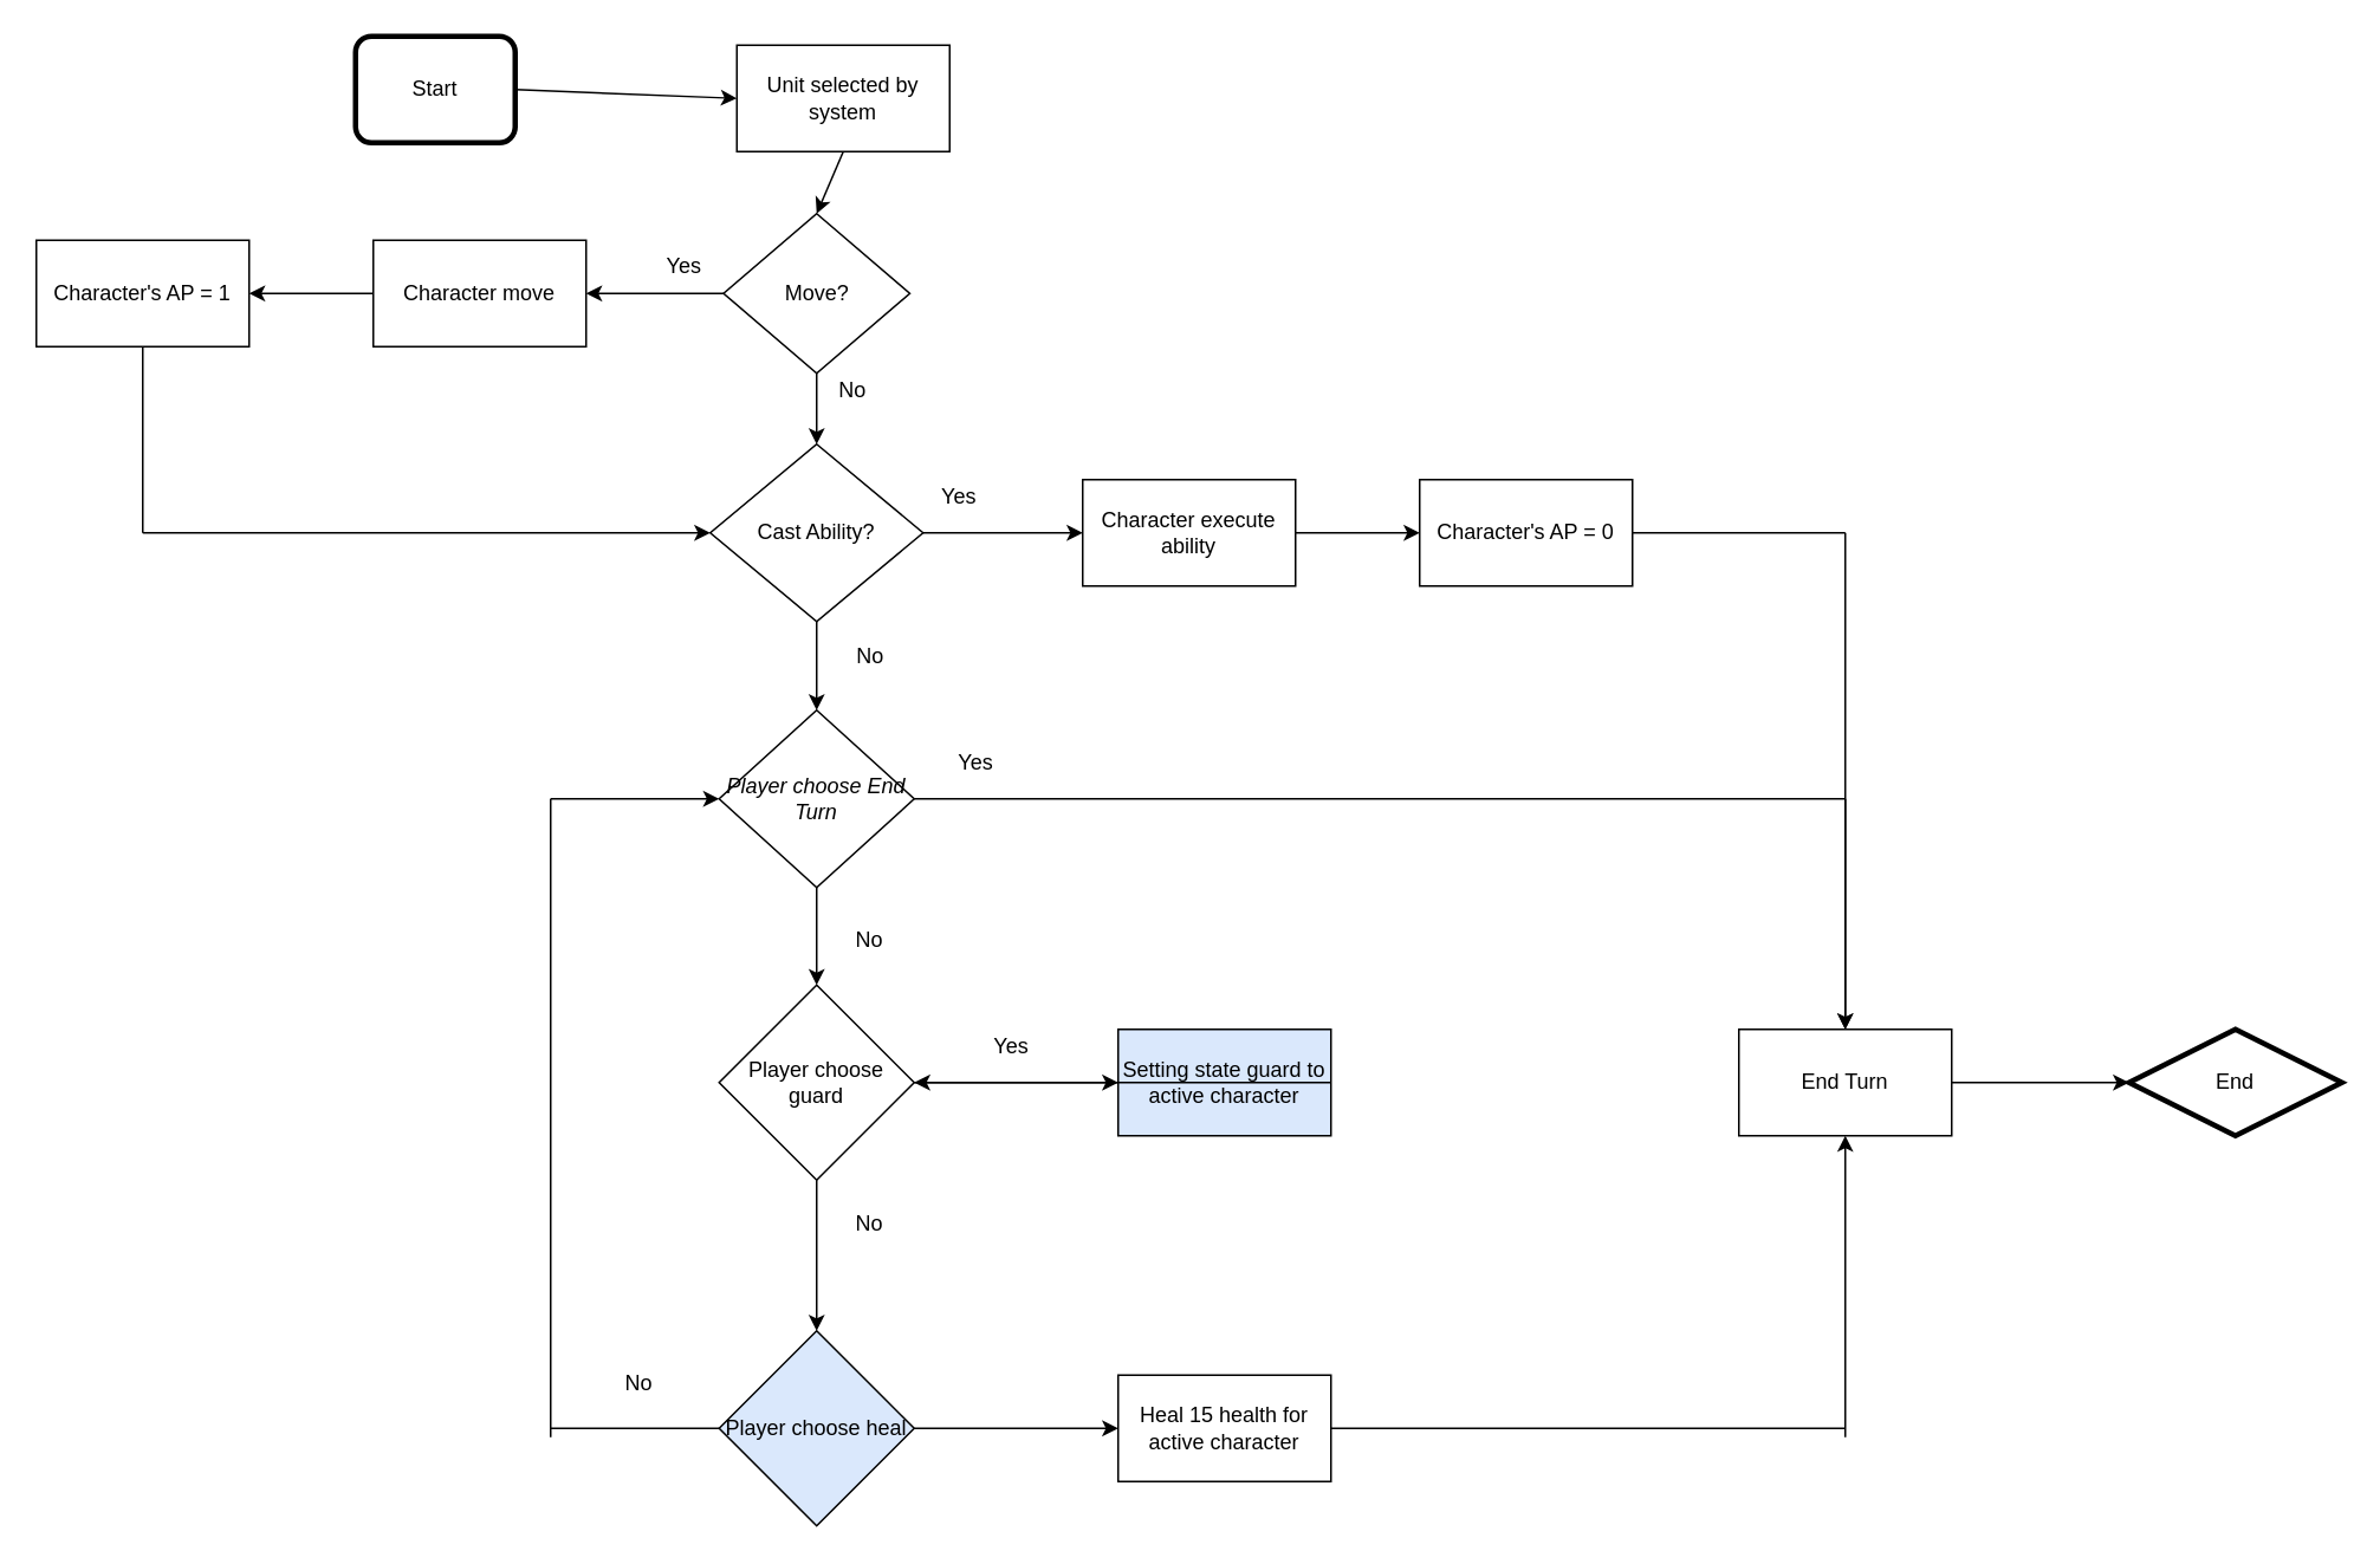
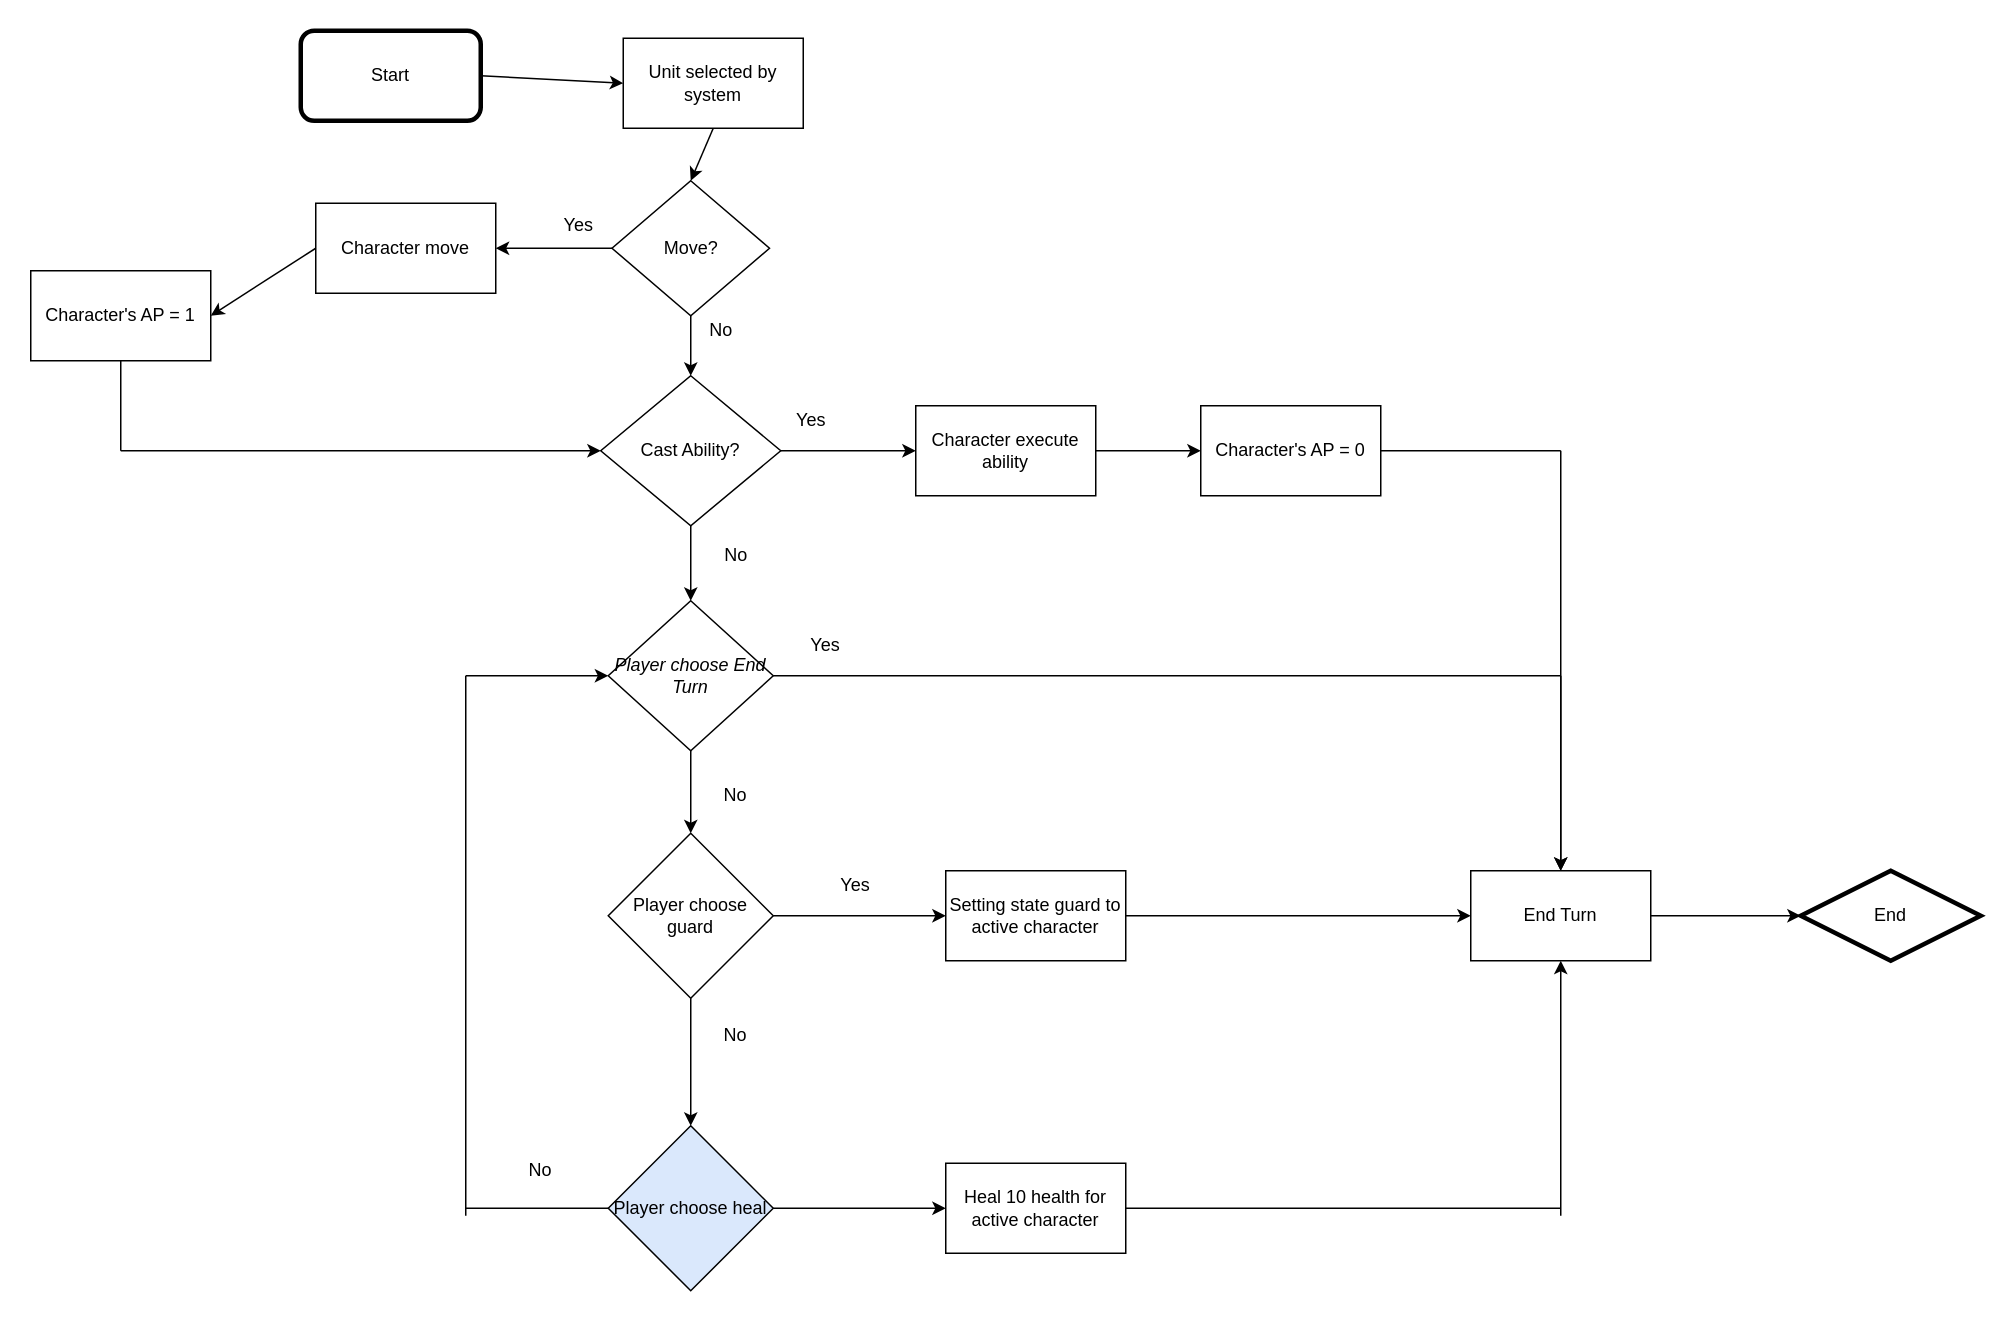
  <mxCell id="0" />
  <mxCell id="1" parent="0" />
- <mxCell id="2" value="&lt;span style=&quot;font-weight: normal&quot;&gt;Start&lt;/span&gt;" style="rounded=1;whiteSpace=wrap;html=1;fontStyle=1;strokeWidth=3;" vertex="1" parent="1"><mxGeometry x="200" y="20" width="90" height="60" as="geometry" /></mxCell>
+ <mxCell id="2" value="&lt;span style=&quot;font-weight: normal&quot;&gt;Start&lt;/span&gt;" style="rounded=1;whiteSpace=wrap;html=1;fontStyle=1;strokeWidth=3;" vertex="1" parent="1"><mxGeometry x="200" y="20" width="120" height="60" as="geometry" /></mxCell>
  <mxCell id="3" value="Unit selected by system" style="rounded=0;whiteSpace=wrap;html=1;strokeWidth=1;" vertex="1" parent="1"><mxGeometry x="415" y="25" width="120" height="60" as="geometry" /></mxCell>
  <mxCell id="4" value="&lt;i&gt;Player choose End Turn&lt;/i&gt;" style="rhombus;whiteSpace=wrap;html=1;strokeWidth=1;" vertex="1" parent="1"><mxGeometry x="405" y="400" width="110" height="100" as="geometry" /></mxCell>
  <mxCell id="5" value="Player choose guard" style="rhombus;whiteSpace=wrap;html=1;strokeWidth=1;" vertex="1" parent="1"><mxGeometry x="405" y="555" width="110" height="110" as="geometry" /></mxCell>
  <mxCell id="6" value="End" style="rhombus;whiteSpace=wrap;html=1;strokeWidth=3;" vertex="1" parent="1"><mxGeometry x="1200" y="580" width="120" height="60" as="geometry" /></mxCell>
  <mxCell id="7" value="" style="endArrow=classic;html=1;exitX=1;exitY=0.5;exitDx=0;exitDy=0;entryX=0;entryY=0.5;entryDx=0;entryDy=0;" edge="1" parent="1" source="2" target="3"><mxGeometry width="50" height="50" relative="1" as="geometry"><mxPoint x="300" y="300" as="sourcePoint" /><mxPoint x="350" y="250" as="targetPoint" /></mxGeometry></mxCell>
  <mxCell id="8" value="" style="endArrow=classic;html=1;exitX=0.5;exitY=1;exitDx=0;exitDy=0;entryX=0.5;entryY=0;entryDx=0;entryDy=0;" edge="1" parent="1" source="4" target="5"><mxGeometry width="50" height="50" relative="1" as="geometry"><mxPoint x="310" y="550" as="sourcePoint" /><mxPoint x="360" y="500" as="targetPoint" /></mxGeometry></mxCell>
  <mxCell id="9" value="" style="endArrow=classic;html=1;exitX=0.5;exitY=1;exitDx=0;exitDy=0;" edge="1" parent="1" source="5"><mxGeometry width="50" height="50" relative="1" as="geometry"><mxPoint x="360" y="720" as="sourcePoint" /><mxPoint x="460" y="750" as="targetPoint" /></mxGeometry></mxCell>
  <mxCell id="10" value="Yes" style="text;html=1;strokeColor=none;fillColor=none;align=center;verticalAlign=middle;whiteSpace=wrap;rounded=0;" vertex="1" parent="1"><mxGeometry x="550" y="580" width="40" height="20" as="geometry" /></mxCell>
  <mxCell id="11" value="No&lt;span style=&quot;color: rgba(0 , 0 , 0 , 0) ; font-family: monospace ; font-size: 0px&quot;&gt;%3CmxGraphModel%3E%3Croot%3E%3CmxCell%20id%3D%220%22%2F%3E%3CmxCell%20id%3D%221%22%20parent%3D%220%22%2F%3E%3CmxCell%20id%3D%222%22%20value%3D%22Yes%22%20style%3D%22text%3Bhtml%3D1%3BstrokeColor%3Dnone%3BfillColor%3Dnone%3Balign%3Dcenter%3BverticalAlign%3Dmiddle%3BwhiteSpace%3Dwrap%3Brounded%3D0%3B%22%20vertex%3D%221%22%20parent%3D%221%22%3E%3CmxGeometry%20x%3D%22450%22%20y%3D%22250%22%20width%3D%2240%22%20height%3D%2220%22%20as%3D%22geometry%22%2F%3E%3C%2FmxCell%3E%3C%2Froot%3E%3C%2FmxGraphModel%3E&lt;/span&gt;" style="text;html=1;strokeColor=none;fillColor=none;align=center;verticalAlign=middle;whiteSpace=wrap;rounded=0;" vertex="1" parent="1"><mxGeometry x="470" y="520" width="40" height="20" as="geometry" /></mxCell>
  <mxCell id="12" value="No" style="text;html=1;strokeColor=none;fillColor=none;align=center;verticalAlign=middle;whiteSpace=wrap;rounded=0;" vertex="1" parent="1"><mxGeometry x="470" y="680" width="40" height="20" as="geometry" /></mxCell>
  <mxCell id="13" value="Player choose heal" style="rhombus;whiteSpace=wrap;html=1;strokeWidth=1;fillColor=#dae8fc;" vertex="1" parent="1"><mxGeometry x="405" y="750" width="110" height="110" as="geometry" /></mxCell>
  <mxCell id="14" value="" style="endArrow=none;html=1;entryX=1;entryY=0.5;entryDx=0;entryDy=0;" edge="1" parent="1" target="4"><mxGeometry width="50" height="50" relative="1" as="geometry"><mxPoint x="1040" y="450" as="sourcePoint" /><mxPoint x="350" y="470" as="targetPoint" /></mxGeometry></mxCell>
  <mxCell id="15" value="End Turn" style="rounded=0;whiteSpace=wrap;html=1;" vertex="1" parent="1"><mxGeometry x="980" y="580" width="120" height="60" as="geometry" /></mxCell>
  <mxCell id="16" value="" style="endArrow=classic;html=1;exitX=1;exitY=0.5;exitDx=0;exitDy=0;" edge="1" parent="1" source="5"><mxGeometry width="50" height="50" relative="1" as="geometry"><mxPoint x="610" y="640" as="sourcePoint" /><mxPoint x="630" y="610" as="targetPoint" /></mxGeometry></mxCell>
  <mxCell id="17" value="Yes" style="text;html=1;strokeColor=none;fillColor=none;align=center;verticalAlign=middle;whiteSpace=wrap;rounded=0;" vertex="1" parent="1"><mxGeometry x="530" y="420" width="40" height="20" as="geometry" /></mxCell>
  <mxCell id="18" value="" style="endArrow=classic;html=1;entryX=0.5;entryY=0;entryDx=0;entryDy=0;" edge="1" parent="1" target="15"><mxGeometry width="50" height="50" relative="1" as="geometry"><mxPoint x="1040" y="450" as="sourcePoint" /><mxPoint x="1120" y="500" as="targetPoint" /></mxGeometry></mxCell>
- <mxCell id="19" value="Setting state guard to active character" style="rounded=0;whiteSpace=wrap;html=1;fillColor=#dae8fc;" vertex="1" parent="1"><mxGeometry x="630" y="580" width="120" height="60" as="geometry" /></mxCell>
- <mxCell id="20" value="" style="endArrow=classic;html=1;exitX=1;exitY=0.5;exitDx=0;exitDy=0;" edge="1" parent="1" source="19" target="5"><mxGeometry width="50" height="50" relative="1" as="geometry"><mxPoint x="800" y="630" as="sourcePoint" /><mxPoint x="850" y="580" as="targetPoint" /></mxGeometry></mxCell>
+ <mxCell id="19" value="Setting state guard to active character" style="rounded=0;whiteSpace=wrap;html=1;" vertex="1" parent="1"><mxGeometry x="630" y="580" width="120" height="60" as="geometry" /></mxCell>
+ <mxCell id="20" value="" style="endArrow=classic;html=1;exitX=1;exitY=0.5;exitDx=0;exitDy=0;entryX=0;entryY=0.5;entryDx=0;entryDy=0;" edge="1" parent="1" source="19" target="15"><mxGeometry width="50" height="50" relative="1" as="geometry"><mxPoint x="800" y="630" as="sourcePoint" /><mxPoint x="850" y="580" as="targetPoint" /></mxGeometry></mxCell>
  <mxCell id="21" value="" style="endArrow=classic;html=1;entryX=0;entryY=0.5;entryDx=0;entryDy=0;" edge="1" parent="1" target="4"><mxGeometry width="50" height="50" relative="1" as="geometry"><mxPoint x="310" y="450" as="sourcePoint" /><mxPoint x="350" y="740" as="targetPoint" /></mxGeometry></mxCell>
  <mxCell id="22" value="" style="endArrow=none;html=1;" edge="1" parent="1"><mxGeometry width="50" height="50" relative="1" as="geometry"><mxPoint x="310" y="810" as="sourcePoint" /><mxPoint x="310" y="450" as="targetPoint" /></mxGeometry></mxCell>
  <mxCell id="23" value="" style="endArrow=none;html=1;entryX=0;entryY=0.5;entryDx=0;entryDy=0;" edge="1" parent="1" target="13"><mxGeometry width="50" height="50" relative="1" as="geometry"><mxPoint x="310" y="805" as="sourcePoint" /><mxPoint x="400" y="740" as="targetPoint" /></mxGeometry></mxCell>
  <mxCell id="24" value="No" style="text;html=1;strokeColor=none;fillColor=none;align=center;verticalAlign=middle;whiteSpace=wrap;rounded=0;" vertex="1" parent="1"><mxGeometry x="340" y="770" width="40" height="20" as="geometry" /></mxCell>
  <mxCell id="25" value="" style="endArrow=classic;html=1;exitX=1;exitY=0.5;exitDx=0;exitDy=0;" edge="1" parent="1" source="13"><mxGeometry width="50" height="50" relative="1" as="geometry"><mxPoint x="540" y="810" as="sourcePoint" /><mxPoint x="630" y="805" as="targetPoint" /></mxGeometry></mxCell>
- <mxCell id="26" value="Heal 15 health for active character" style="rounded=0;whiteSpace=wrap;html=1;" vertex="1" parent="1"><mxGeometry x="630" y="775" width="120" height="60" as="geometry" /></mxCell>
+ <mxCell id="26" value="Heal 10 health for active character" style="rounded=0;whiteSpace=wrap;html=1;" vertex="1" parent="1"><mxGeometry x="630" y="775" width="120" height="60" as="geometry" /></mxCell>
  <mxCell id="27" value="" style="endArrow=classic;html=1;entryX=0.5;entryY=1;entryDx=0;entryDy=0;" edge="1" parent="1" target="15"><mxGeometry width="50" height="50" relative="1" as="geometry"><mxPoint x="1040" y="810" as="sourcePoint" /><mxPoint x="1060" y="650" as="targetPoint" /></mxGeometry></mxCell>
  <mxCell id="28" value="" style="endArrow=none;html=1;exitX=1;exitY=0.5;exitDx=0;exitDy=0;" edge="1" parent="1" source="26"><mxGeometry width="50" height="50" relative="1" as="geometry"><mxPoint x="800" y="800" as="sourcePoint" /><mxPoint x="1040" y="805" as="targetPoint" /></mxGeometry></mxCell>
  <mxCell id="29" value="" style="endArrow=classic;html=1;exitX=1;exitY=0.5;exitDx=0;exitDy=0;entryX=0;entryY=0.5;entryDx=0;entryDy=0;" edge="1" parent="1" source="15" target="6"><mxGeometry width="50" height="50" relative="1" as="geometry"><mxPoint x="1130" y="600" as="sourcePoint" /><mxPoint x="1180" y="550" as="targetPoint" /></mxGeometry></mxCell>
  <mxCell id="30" value="" style="endArrow=classic;html=1;exitX=0.5;exitY=1;exitDx=0;exitDy=0;entryX=0.5;entryY=0;entryDx=0;entryDy=0;" edge="1" parent="1" source="3"><mxGeometry width="50" height="50" relative="1" as="geometry"><mxPoint x="540" y="130" as="sourcePoint" /><mxPoint x="460" y="120" as="targetPoint" /></mxGeometry></mxCell>
  <mxCell id="31" value="Cast Ability?" style="rhombus;whiteSpace=wrap;html=1;" vertex="1" parent="1"><mxGeometry x="400" y="250" width="120" height="100" as="geometry" /></mxCell>
  <mxCell id="32" value="" style="endArrow=classic;html=1;exitX=0.5;exitY=1;exitDx=0;exitDy=0;entryX=0.5;entryY=0;entryDx=0;entryDy=0;" edge="1" parent="1" target="31"><mxGeometry width="50" height="50" relative="1" as="geometry"><mxPoint x="460" y="210" as="sourcePoint" /><mxPoint x="600" y="200" as="targetPoint" /></mxGeometry></mxCell>
  <mxCell id="33" value="" style="endArrow=classic;html=1;exitX=0.5;exitY=1;exitDx=0;exitDy=0;" edge="1" parent="1" source="31" target="4"><mxGeometry width="50" height="50" relative="1" as="geometry"><mxPoint x="640" y="330" as="sourcePoint" /><mxPoint x="690" y="280" as="targetPoint" /></mxGeometry></mxCell>
  <mxCell id="34" value="" style="endArrow=classic;html=1;" edge="1" parent="1"><mxGeometry width="50" height="50" relative="1" as="geometry"><mxPoint x="1040" y="300" as="sourcePoint" /><mxPoint x="1040" y="580" as="targetPoint" /></mxGeometry></mxCell>
  <mxCell id="35" value="No" style="text;html=1;align=center;verticalAlign=middle;resizable=0;points=[];autosize=1;strokeColor=none;" vertex="1" parent="1"><mxGeometry x="475" y="360" width="30" height="20" as="geometry" /></mxCell>
  <mxCell id="36" value="Yes" style="text;html=1;align=center;verticalAlign=middle;resizable=0;points=[];autosize=1;strokeColor=none;" vertex="1" parent="1"><mxGeometry x="520" y="270" width="40" height="20" as="geometry" /></mxCell>
  <mxCell id="37" value="Move?" style="rhombus;whiteSpace=wrap;html=1;" vertex="1" parent="1"><mxGeometry x="407.5" y="120" width="105" height="90" as="geometry" /></mxCell>
  <mxCell id="38" value="" style="endArrow=classic;html=1;exitX=0;exitY=0.5;exitDx=0;exitDy=0;entryX=1;entryY=0.5;entryDx=0;entryDy=0;" edge="1" parent="1" source="37" target="41"><mxGeometry width="50" height="50" relative="1" as="geometry"><mxPoint x="550" y="170" as="sourcePoint" /><mxPoint x="570" y="165" as="targetPoint" /></mxGeometry></mxCell>
  <mxCell id="39" value="Yes" style="text;html=1;align=center;verticalAlign=middle;resizable=0;points=[];autosize=1;strokeColor=none;" vertex="1" parent="1"><mxGeometry x="365" y="140" width="40" height="20" as="geometry" /></mxCell>
  <mxCell id="40" value="No" style="text;html=1;align=center;verticalAlign=middle;resizable=0;points=[];autosize=1;strokeColor=none;" vertex="1" parent="1"><mxGeometry x="465" y="210" width="30" height="20" as="geometry" /></mxCell>
  <mxCell id="41" value="Character move" style="rounded=0;whiteSpace=wrap;html=1;" vertex="1" parent="1"><mxGeometry x="210" y="135" width="120" height="60" as="geometry" /></mxCell>
- <mxCell id="42" value="Character's AP = 1" style="rounded=0;whiteSpace=wrap;html=1;" vertex="1" parent="1"><mxGeometry x="20" y="135" width="120" height="60" as="geometry" /></mxCell>
+ <mxCell id="42" value="Character's AP = 1" style="rounded=0;whiteSpace=wrap;html=1;" vertex="1" parent="1"><mxGeometry x="20" y="180" width="120" height="60" as="geometry" /></mxCell>
  <mxCell id="43" value="" style="endArrow=classic;html=1;exitX=0;exitY=0.5;exitDx=0;exitDy=0;entryX=1;entryY=0.5;entryDx=0;entryDy=0;" edge="1" parent="1" source="41" target="42"><mxGeometry width="50" height="50" relative="1" as="geometry"><mxPoint x="-30" y="250" as="sourcePoint" /><mxPoint x="20" y="200" as="targetPoint" /></mxGeometry></mxCell>
  <mxCell id="44" value="" style="endArrow=none;html=1;exitX=0.5;exitY=1;exitDx=0;exitDy=0;" edge="1" parent="1" source="42"><mxGeometry width="50" height="50" relative="1" as="geometry"><mxPoint x="80" y="290" as="sourcePoint" /><mxPoint x="80" y="300" as="targetPoint" /></mxGeometry></mxCell>
  <mxCell id="45" value="" style="endArrow=classic;html=1;entryX=0;entryY=0.5;entryDx=0;entryDy=0;" edge="1" parent="1" target="31"><mxGeometry width="50" height="50" relative="1" as="geometry"><mxPoint x="80" y="300" as="sourcePoint" /><mxPoint x="210" y="260" as="targetPoint" /></mxGeometry></mxCell>
  <mxCell id="46" value="" style="endArrow=classic;html=1;exitX=1;exitY=0.5;exitDx=0;exitDy=0;" edge="1" parent="1" source="31"><mxGeometry width="50" height="50" relative="1" as="geometry"><mxPoint x="580" y="320" as="sourcePoint" /><mxPoint x="610" y="300" as="targetPoint" /></mxGeometry></mxCell>
  <mxCell id="47" value="Character execute ability" style="rounded=0;whiteSpace=wrap;html=1;" vertex="1" parent="1"><mxGeometry x="610" y="270" width="120" height="60" as="geometry" /></mxCell>
  <mxCell id="48" value="" style="endArrow=classic;html=1;exitX=1;exitY=0.5;exitDx=0;exitDy=0;" edge="1" parent="1" source="47"><mxGeometry width="50" height="50" relative="1" as="geometry"><mxPoint x="750" y="310" as="sourcePoint" /><mxPoint x="800" y="300" as="targetPoint" /></mxGeometry></mxCell>
  <mxCell id="49" value="Character's AP = 0" style="rounded=0;whiteSpace=wrap;html=1;" vertex="1" parent="1"><mxGeometry x="800" y="270" width="120" height="60" as="geometry" /></mxCell>
  <mxCell id="50" value="" style="endArrow=none;html=1;exitX=1;exitY=0.5;exitDx=0;exitDy=0;" edge="1" parent="1" source="49"><mxGeometry width="50" height="50" relative="1" as="geometry"><mxPoint x="970" y="310" as="sourcePoint" /><mxPoint x="1040" y="300" as="targetPoint" /></mxGeometry></mxCell>
